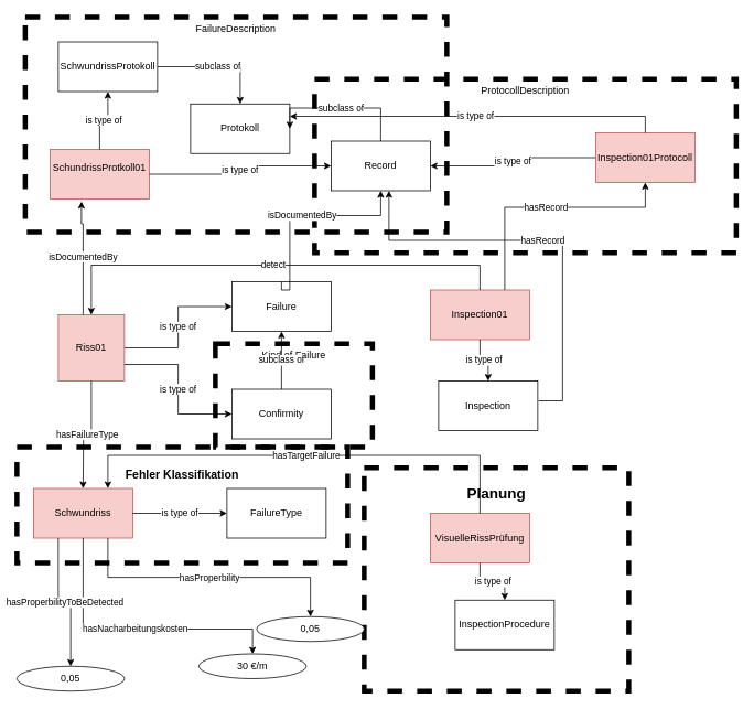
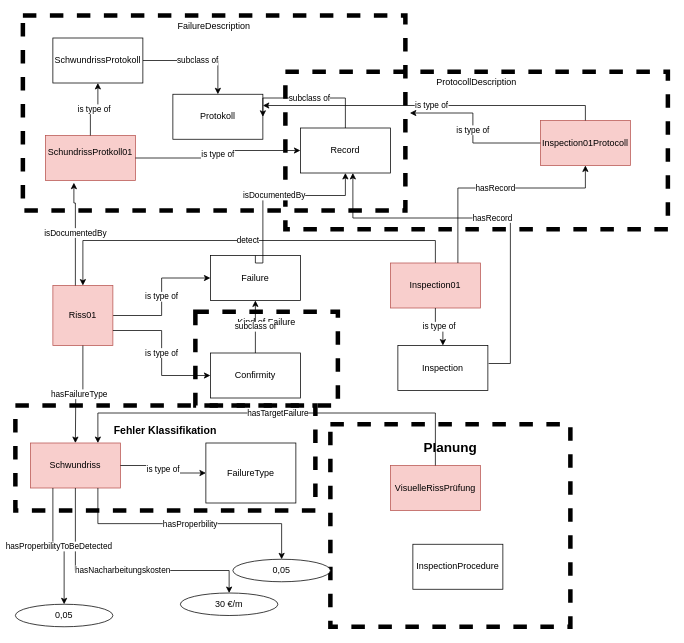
  <mxCell id="0" />
  <mxCell id="1" parent="0" />
  <mxCell id="2" value="Kind of Failure" style="rounded=0;whiteSpace=wrap;html=1;glass=0;strokeWidth=6;dashed=1;perimeterSpacing=6;gradientColor=none;fillColor=none;verticalAlign=top;" vertex="1" parent="1"><mxGeometry x="260" y="415" width="190" height="125" as="geometry" /></mxCell>
  <mxCell id="3" value="ProtocollDescription" style="rounded=0;whiteSpace=wrap;html=1;glass=0;strokeWidth=6;dashed=1;perimeterSpacing=6;gradientColor=none;fillColor=none;verticalAlign=top;" vertex="1" parent="1"><mxGeometry x="380" y="95" width="510" height="210" as="geometry" /></mxCell>
  <mxCell id="4" value="&lt;h2&gt;&lt;font style=&quot;font-size: 14px; line-height: 1.3;&quot;&gt;Fehler Klassifikation&lt;/font&gt;&lt;/h2&gt;" style="rounded=0;whiteSpace=wrap;html=1;glass=0;strokeWidth=6;dashed=1;perimeterSpacing=6;gradientColor=none;fillColor=none;verticalAlign=top;" vertex="1" parent="1"><mxGeometry x="20" y="540" width="400" height="140" as="geometry" /></mxCell>
  <mxCell id="5" value="&lt;h2&gt;Planung&lt;/h2&gt;" style="rounded=0;whiteSpace=wrap;html=1;glass=0;strokeWidth=6;dashed=1;perimeterSpacing=6;gradientColor=none;fillColor=none;verticalAlign=top;" vertex="1" parent="1"><mxGeometry x="440" y="565" width="320" height="270" as="geometry" /></mxCell>
  <mxCell id="6" value="is type of" style="edgeStyle=orthogonalEdgeStyle;rounded=0;orthogonalLoop=1;jettySize=auto;html=1;" edge="1" parent="1" source="7" target="9"><mxGeometry relative="1" as="geometry"><mxPoint x="340" y="390" as="targetPoint" /></mxGeometry></mxCell>
  <mxCell id="7" value="&lt;div&gt;Riss01&lt;/div&gt;" style="whiteSpace=wrap;html=1;aspect=fixed;flipH=0;flipV=1;fillColor=#f8cecc;strokeColor=#b85450;" vertex="1" parent="1"><mxGeometry x="70" y="380" width="80" height="80" as="geometry" /></mxCell>
  <mxCell id="8" value="subclass of" style="edgeStyle=orthogonalEdgeStyle;rounded=0;orthogonalLoop=1;jettySize=auto;html=1;entryX=0.5;entryY=1;entryDx=0;entryDy=0;exitX=0.5;exitY=0;exitDx=0;exitDy=0;" edge="1" parent="1" source="11" target="9"><mxGeometry relative="1" as="geometry"><mxPoint x="400" y="430" as="sourcePoint" /></mxGeometry></mxCell>
  <mxCell id="9" value="Failure" style="rounded=0;whiteSpace=wrap;html=1;" vertex="1" parent="1"><mxGeometry x="280" y="340" width="120" height="60" as="geometry" /></mxCell>
  <mxCell id="10" value="is type of" style="edgeStyle=orthogonalEdgeStyle;rounded=0;orthogonalLoop=1;jettySize=auto;html=1;exitX=1;exitY=0.75;exitDx=0;exitDy=0;entryX=0;entryY=0.5;entryDx=0;entryDy=0;" edge="1" parent="1" source="7" target="11"><mxGeometry relative="1" as="geometry"><mxPoint x="440" y="470" as="targetPoint" /><mxPoint x="220" y="400" as="sourcePoint" /></mxGeometry></mxCell>
  <mxCell id="11" value="Confirmity" style="rounded=0;whiteSpace=wrap;html=1;" vertex="1" parent="1"><mxGeometry x="280" y="470" width="120" height="60" as="geometry" /></mxCell>
  <mxCell id="12" value="hasFailureType" style="edgeStyle=orthogonalEdgeStyle;rounded=0;orthogonalLoop=1;jettySize=auto;html=1;exitX=0.5;exitY=1;exitDx=0;exitDy=0;" edge="1" parent="1" source="7"><mxGeometry relative="1" as="geometry"><mxPoint x="100" y="590" as="targetPoint" /><mxPoint x="120" y="590" as="sourcePoint" /></mxGeometry></mxCell>
  <mxCell id="13" value="Schwundriss" style="rounded=0;whiteSpace=wrap;html=1;fillColor=#f8cecc;strokeColor=#b85450;" vertex="1" parent="1"><mxGeometry x="40" y="590" width="120" height="60" as="geometry" /></mxCell>
  <mxCell id="14" value="is type of" style="edgeStyle=orthogonalEdgeStyle;rounded=0;orthogonalLoop=1;jettySize=auto;html=1;exitX=1;exitY=0.5;exitDx=0;exitDy=0;entryX=0;entryY=0.5;entryDx=0;entryDy=0;" edge="1" parent="1" target="15" source="13"><mxGeometry relative="1" as="geometry"><mxPoint x="480" y="620" as="targetPoint" /><mxPoint x="180" y="590" as="sourcePoint" /></mxGeometry></mxCell>
- <mxCell id="15" value="FailureType" style="rounded=0;whiteSpace=wrap;html=1;" vertex="1" parent="1"><mxGeometry x="274" y="590" width="120" height="60" as="geometry" /></mxCell>
+ <mxCell id="15" value="FailureType" style="rounded=0;whiteSpace=wrap;html=1;" vertex="1" parent="1"><mxGeometry x="274" y="590" width="120" height="80" as="geometry" /></mxCell>
  <mxCell id="16" value="Inspection01" style="rounded=0;whiteSpace=wrap;html=1;fillColor=#f8cecc;strokeColor=#b85450;" vertex="1" parent="1"><mxGeometry x="520" y="350" width="120" height="60" as="geometry" /></mxCell>
  <mxCell id="17" value="&lt;div&gt;detect&lt;/div&gt;" style="edgeStyle=orthogonalEdgeStyle;rounded=0;orthogonalLoop=1;jettySize=auto;html=1;exitX=0.5;exitY=0;exitDx=0;exitDy=0;" edge="1" parent="1" source="16"><mxGeometry relative="1" as="geometry"><mxPoint x="110" y="380" as="targetPoint" /><mxPoint x="110" y="470" as="sourcePoint" /><Array as="points"><mxPoint x="580" y="320" /><mxPoint x="110" y="320" /></Array></mxGeometry></mxCell>
  <mxCell id="18" value="Inspection" style="rounded=0;whiteSpace=wrap;html=1;" vertex="1" parent="1"><mxGeometry x="530" y="460" width="120" height="60" as="geometry" /></mxCell>
  <mxCell id="19" value="is type of" style="edgeStyle=orthogonalEdgeStyle;rounded=0;orthogonalLoop=1;jettySize=auto;html=1;entryX=0.5;entryY=0;entryDx=0;entryDy=0;exitX=0.5;exitY=1;exitDx=0;exitDy=0;" edge="1" parent="1" source="16" target="18"><mxGeometry relative="1" as="geometry"><mxPoint x="290" y="390" as="targetPoint" /><mxPoint x="150" y="430" as="sourcePoint" /></mxGeometry></mxCell>
  <mxCell id="20" value="VisuelleRissPrüfung" style="rounded=0;whiteSpace=wrap;html=1;fillColor=#f8cecc;strokeColor=#b85450;" vertex="1" parent="1"><mxGeometry x="520" y="620" width="120" height="60" as="geometry" /></mxCell>
  <mxCell id="21" value="hasTargetFailure" style="edgeStyle=orthogonalEdgeStyle;rounded=0;orthogonalLoop=1;jettySize=auto;html=1;exitX=0.5;exitY=0;exitDx=0;exitDy=0;" edge="1" parent="1" source="20"><mxGeometry relative="1" as="geometry"><mxPoint x="130" y="590" as="targetPoint" /><mxPoint x="110" y="740" as="sourcePoint" /><Array as="points"><mxPoint x="580" y="550" /><mxPoint x="130" y="550" /><mxPoint x="130" y="590" /></Array></mxGeometry></mxCell>
  <mxCell id="22" value="InspectionProcedure" style="rounded=0;whiteSpace=wrap;html=1;" vertex="1" parent="1"><mxGeometry x="550" y="725" width="120" height="60" as="geometry" /></mxCell>
- <mxCell id="23" value="is type of" style="edgeStyle=orthogonalEdgeStyle;rounded=0;orthogonalLoop=1;jettySize=auto;html=1;entryX=0.5;entryY=0;entryDx=0;entryDy=0;exitX=0.5;exitY=1;exitDx=0;exitDy=0;" edge="1" parent="1" source="20" target="22"><mxGeometry relative="1" as="geometry"><mxPoint x="290" y="660" as="targetPoint" /><mxPoint x="150" y="700" as="sourcePoint" /></mxGeometry></mxCell>
  <mxCell id="24" value="&lt;div&gt;0,05&lt;/div&gt;" style="ellipse;whiteSpace=wrap;html=1;" vertex="1" parent="1"><mxGeometry x="310" y="745" width="130" height="30" as="geometry" /></mxCell>
  <mxCell id="25" value="hasProperbility" style="edgeStyle=orthogonalEdgeStyle;rounded=0;orthogonalLoop=1;jettySize=auto;html=1;exitX=0.75;exitY=1;exitDx=0;exitDy=0;entryX=0.5;entryY=0;entryDx=0;entryDy=0;" edge="1" parent="1" source="13" target="24"><mxGeometry relative="1" as="geometry"><mxPoint x="284" y="630" as="targetPoint" /><mxPoint x="170" y="630" as="sourcePoint" /></mxGeometry></mxCell>
  <mxCell id="26" value="FailureDescription" style="rounded=0;whiteSpace=wrap;html=1;glass=0;strokeWidth=6;dashed=1;perimeterSpacing=6;gradientColor=none;fillColor=none;verticalAlign=top;" vertex="1" parent="1"><mxGeometry x="30" y="20" width="510" height="260" as="geometry" /></mxCell>
  <mxCell id="27" value="Record" style="rounded=0;whiteSpace=wrap;html=1;" vertex="1" parent="1"><mxGeometry x="400" y="170" width="120" height="60" as="geometry" /></mxCell>
  <mxCell id="28" value="&lt;div&gt;SchundrissProtkoll01&lt;/div&gt;&lt;div&gt;&lt;br&gt;&lt;/div&gt;" style="rounded=0;whiteSpace=wrap;html=1;fillColor=#f8cecc;strokeColor=#b85450;" vertex="1" parent="1"><mxGeometry x="60" y="180" width="120" height="60" as="geometry" /></mxCell>
  <mxCell id="29" value="is type of" style="edgeStyle=orthogonalEdgeStyle;rounded=0;orthogonalLoop=1;jettySize=auto;html=1;exitX=1;exitY=0.5;exitDx=0;exitDy=0;entryX=0;entryY=0.5;entryDx=0;entryDy=0;" edge="1" parent="1" source="28" target="27"><mxGeometry relative="1" as="geometry"><mxPoint x="350" y="180" as="targetPoint" /><mxPoint x="210" y="220" as="sourcePoint" /></mxGeometry></mxCell>
  <mxCell id="30" value="isDocumentedBy" style="edgeStyle=orthogonalEdgeStyle;rounded=0;orthogonalLoop=1;jettySize=auto;html=1;exitX=0.5;exitY=0;exitDx=0;exitDy=0;entryX=0.5;entryY=1;entryDx=0;entryDy=0;" edge="1" parent="1" source="9" target="27"><mxGeometry relative="1" as="geometry"><mxPoint x="120" y="390" as="targetPoint" /><mxPoint x="590" y="360" as="sourcePoint" /><Array as="points"><mxPoint x="350" y="350" /><mxPoint x="350" y="260" /><mxPoint x="460" y="260" /></Array></mxGeometry></mxCell>
  <mxCell id="31" value="hasRecord" style="edgeStyle=orthogonalEdgeStyle;rounded=0;orthogonalLoop=1;jettySize=auto;html=1;exitX=1.008;exitY=0.4;exitDx=0;exitDy=0;exitPerimeter=0;" edge="1" parent="1" source="18" target="27"><mxGeometry relative="1" as="geometry"><mxPoint x="470" y="240" as="targetPoint" /><mxPoint x="350" y="360" as="sourcePoint" /><Array as="points"><mxPoint x="680" y="484" /><mxPoint x="680" y="290" /><mxPoint x="470" y="290" /></Array></mxGeometry></mxCell>
  <mxCell id="32" value="Protokoll" style="rounded=0;whiteSpace=wrap;html=1;" vertex="1" parent="1"><mxGeometry x="230" y="125" width="120" height="60" as="geometry" /></mxCell>
  <mxCell id="33" value="is type of" style="edgeStyle=orthogonalEdgeStyle;rounded=0;orthogonalLoop=1;jettySize=auto;html=1;exitX=0.5;exitY=0;exitDx=0;exitDy=0;entryX=0.5;entryY=1;entryDx=0;entryDy=0;" edge="1" parent="1" target="45" source="28"><mxGeometry relative="1" as="geometry"><mxPoint x="180" y="110" as="targetPoint" /><mxPoint x="10" y="140" as="sourcePoint" /></mxGeometry></mxCell>
  <mxCell id="34" value="subclass of" style="edgeStyle=orthogonalEdgeStyle;rounded=0;orthogonalLoop=1;jettySize=auto;html=1;entryX=1;entryY=0.5;entryDx=0;entryDy=0;exitX=0.5;exitY=0;exitDx=0;exitDy=0;" edge="1" parent="1" source="27" target="32"><mxGeometry relative="1" as="geometry"><mxPoint x="350" y="480" as="sourcePoint" /><mxPoint x="350" y="420" as="targetPoint" /><Array as="points"><mxPoint x="460" y="130" /></Array></mxGeometry></mxCell>
  <mxCell id="35" value="isDocumentedBy" style="edgeStyle=orthogonalEdgeStyle;rounded=0;orthogonalLoop=1;jettySize=auto;html=1;exitX=0.5;exitY=0;exitDx=0;exitDy=0;entryX=0.317;entryY=1.05;entryDx=0;entryDy=0;entryPerimeter=0;" edge="1" parent="1" target="28"><mxGeometry relative="1" as="geometry"><mxPoint x="100" y="230" as="targetPoint" /><mxPoint x="100" y="380" as="sourcePoint" /><Array as="points"><mxPoint x="100" y="270" /><mxPoint x="98" y="270" /></Array></mxGeometry></mxCell>
  <mxCell id="36" value="Inspection01Protocoll" style="rounded=0;whiteSpace=wrap;html=1;fillColor=#f8cecc;strokeColor=#b85450;" vertex="1" parent="1"><mxGeometry x="720" y="160" width="120" height="60" as="geometry" /></mxCell>
  <mxCell id="37" value="hasRecord" style="edgeStyle=orthogonalEdgeStyle;rounded=0;orthogonalLoop=1;jettySize=auto;html=1;exitX=0.75;exitY=0;exitDx=0;exitDy=0;entryX=0.5;entryY=1;entryDx=0;entryDy=0;" edge="1" parent="1" source="16" target="36"><mxGeometry relative="1" as="geometry"><mxPoint x="480" y="240" as="targetPoint" /><mxPoint x="660.96" y="494" as="sourcePoint" /><Array as="points"><mxPoint x="610" y="250" /><mxPoint x="780" y="250" /></Array></mxGeometry></mxCell>
  <mxCell id="38" value="is type of" style="edgeStyle=orthogonalEdgeStyle;rounded=0;orthogonalLoop=1;jettySize=auto;html=1;exitX=0.5;exitY=0;exitDx=0;exitDy=0;entryX=1;entryY=0.25;entryDx=0;entryDy=0;" edge="1" parent="1" source="36" target="32"><mxGeometry relative="1" as="geometry"><mxPoint x="240" y="140" as="targetPoint" /><mxPoint x="130" y="190" as="sourcePoint" /><Array as="points"><mxPoint x="780" y="140" /><mxPoint x="350" y="140" /></Array></mxGeometry></mxCell>
  <mxCell id="39" value="30 €/m" style="ellipse;whiteSpace=wrap;html=1;" vertex="1" parent="1"><mxGeometry x="240" y="790" width="130" height="30" as="geometry" /></mxCell>
  <mxCell id="40" value="hasNacharbeitungskosten" style="edgeStyle=orthogonalEdgeStyle;rounded=0;orthogonalLoop=1;jettySize=auto;html=1;entryX=0.5;entryY=0;entryDx=0;entryDy=0;" edge="1" parent="1" source="13" target="39"><mxGeometry relative="1" as="geometry"><mxPoint x="525" y="810" as="targetPoint" /><mxPoint x="140" y="660" as="sourcePoint" /><Array as="points"><mxPoint x="100" y="760" /><mxPoint x="305" y="760" /></Array></mxGeometry></mxCell>
- <mxCell id="41" value="is type of" style="edgeStyle=orthogonalEdgeStyle;rounded=0;orthogonalLoop=1;jettySize=auto;html=1;exitX=0;exitY=0.5;exitDx=0;exitDy=0;entryX=1;entryY=0.5;entryDx=0;entryDy=0;" edge="1" parent="1" source="36" target="27"><mxGeometry relative="1" as="geometry"><mxPoint x="410" y="210" as="targetPoint" /><mxPoint x="190" y="220" as="sourcePoint" /></mxGeometry></mxCell>
+ <mxCell id="41" value="is type of" style="edgeStyle=orthogonalEdgeStyle;rounded=0;orthogonalLoop=1;jettySize=auto;html=1;exitX=0;exitY=0.5;exitDx=0;exitDy=0;" edge="1" parent="1" source="36" target="26"><mxGeometry relative="1" as="geometry"><mxPoint x="410" y="210" as="targetPoint" /><mxPoint x="190" y="220" as="sourcePoint" /></mxGeometry></mxCell>
  <mxCell id="42" value="&lt;div&gt;0,05&lt;/div&gt;" style="ellipse;whiteSpace=wrap;html=1;" vertex="1" parent="1"><mxGeometry x="20" y="805" width="130" height="30" as="geometry" /></mxCell>
  <mxCell id="43" value="hasProperbilityToBeDetected" style="edgeStyle=orthogonalEdgeStyle;rounded=0;orthogonalLoop=1;jettySize=auto;html=1;exitX=0.25;exitY=1;exitDx=0;exitDy=0;entryX=0.5;entryY=0;entryDx=0;entryDy=0;" edge="1" parent="1" target="42" source="13"><mxGeometry relative="1" as="geometry"><mxPoint x="44" y="677.5" as="targetPoint" /><mxPoint x="-110" y="697.5" as="sourcePoint" /></mxGeometry></mxCell>
  <mxCell id="44" value="subclass of" style="edgeStyle=orthogonalEdgeStyle;rounded=0;orthogonalLoop=1;jettySize=auto;html=1;entryX=0.5;entryY=0;entryDx=0;entryDy=0;exitX=1;exitY=0.5;exitDx=0;exitDy=0;" edge="1" parent="1" source="45" target="32"><mxGeometry relative="1" as="geometry"><mxPoint x="190" y="10" as="sourcePoint" /><mxPoint x="130" y="-10" as="targetPoint" /></mxGeometry></mxCell>
  <mxCell id="45" value="SchwundrissProtokoll" style="rounded=0;whiteSpace=wrap;html=1;" vertex="1" parent="1"><mxGeometry x="70" y="50" width="120" height="60" as="geometry" /></mxCell>
